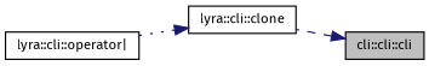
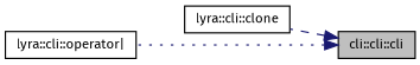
  digraph {
    fontname="Fira Sans"
    rankdir=RL
    node [color=black fillcolor=white fontname="Fira Sans" fontsize=10 shape=record style=filled]
    edge [color=midnightblue dir=back fontname="Fira Sans" fontsize=10 labelfontname=Helvetica labelfontsize=10]
    n1 [fillcolor=grey75 fontcolor=black height=0.2 label="cli::cli::cli" width=0.4]
    n2 [height=0.2 label="lyra::cli::clone" width=0.4]
    n3 [height=0.2 label="lyra::cli::operator\|" width=0.4]
    n1 -> n2 [style=dashed]
-   n2 -> n3 [style=dotted]
+   n1 -> n3 [style=dotted]
  }
